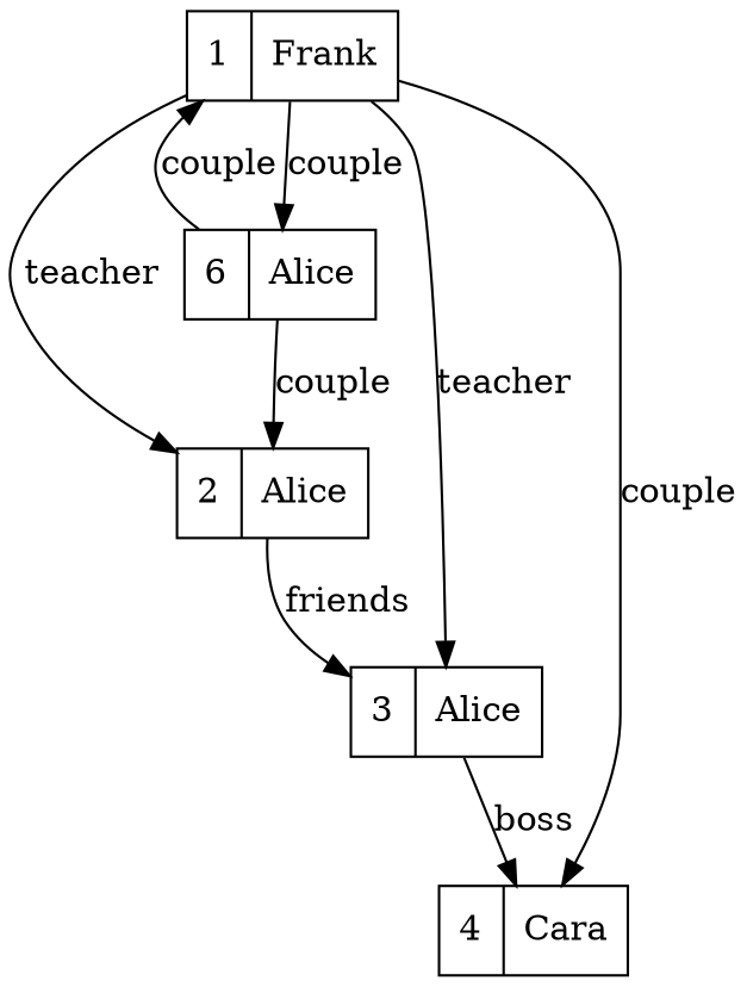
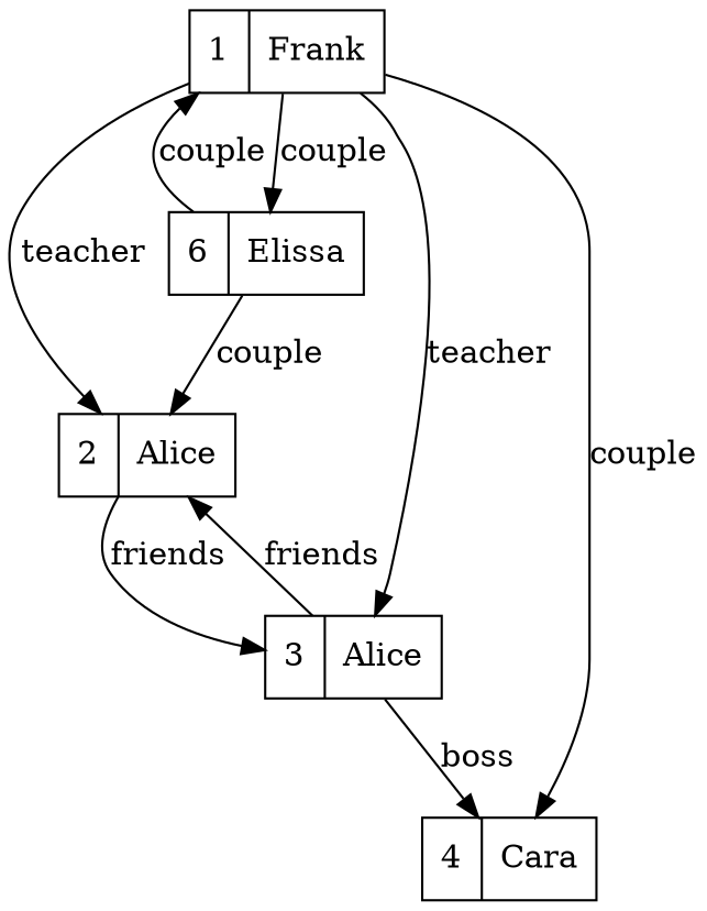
  digraph {
    node [shape=record]
    n1 [label="<f0>1|<f1>Frank"]
    n2 [label="<f0>2|<f1>Alice"]
    n3 [label="<f0>3|<f1>Alice"]
    n4 [label="<f0>4|<f1>Cara"]
-   n5 [label="<f0>6|<f1>Alice"]
+   n5 [label="<f0>6|<f1>Elissa"]
    n1 -> n2 [label=teacher]
    n1 -> n3 [label=teacher]
    n1 -> n4 [label=couple]
    n1 -> n5 [label=couple]
    n2 -> n3 [label=friends]
+   n3 -> n2 [label=friends]
    n3 -> n4 [label=boss]
    n5 -> n1 [label=couple]
    n5 -> n2 [label=couple]
  }
